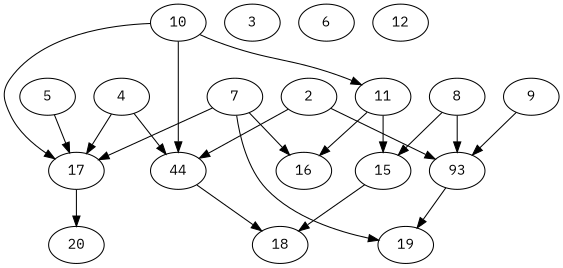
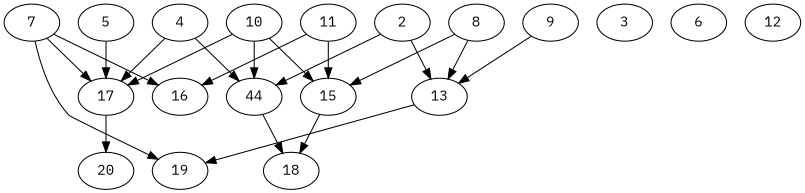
  digraph {
    fontname="IBM Plex Mono"
    node [alpha=0.15 fontname="IBM Plex Mono"]
    edge [fontname="IBM Plex Mono"]
-   13 [alpha=0.02 expect_size=13561856 label=93]
+   13 [alpha=0.02 expect_size=13561856]
    19 [expect_size=5879808]
    2 [alpha=0.11 expect_size=48564224]
    n4 [alpha=0.07 expect_size=28237824 label=44]
    18 [alpha=0.05 expect_size=28774400]
    3 [alpha=0.06 expect_size=50048000]
    4 [expect_size=13246464]
    17 [alpha=0.19 expect_size=40894464]
    20 [alpha=0.00 expect_size=13545472]
    5 [expect_size=26050560]
    15 [alpha=0.08 expect_size=15776768]
    6 [alpha=0.16 expect_size=17648640]
    7 [expect_size=32672768]
    16 [alpha=0.11 expect_size=50171904]
    8 [alpha=0.10 expect_size=41385984]
    9 [alpha=0.03 expect_size=41482240]
    10 [alpha=0.05 expect_size=19944448]
    11 [alpha=0.14 expect_size=50106368]
    12 [alpha=0.07 expect_size=35789824]
    13 -> 19
    2 -> 13
    2 -> n4
    n4 -> 18
    4 -> n4
    4 -> 17
    17 -> 20
    5 -> 17
    15 -> 18
    7 -> 19
    7 -> 17
    7 -> 16
    8 -> 13
    8 -> 15
    9 -> 13
    10 -> n4
    10 -> 17
-   10 -> 11
+   10 -> 15
    11 -> 15
    11 -> 16
  }
